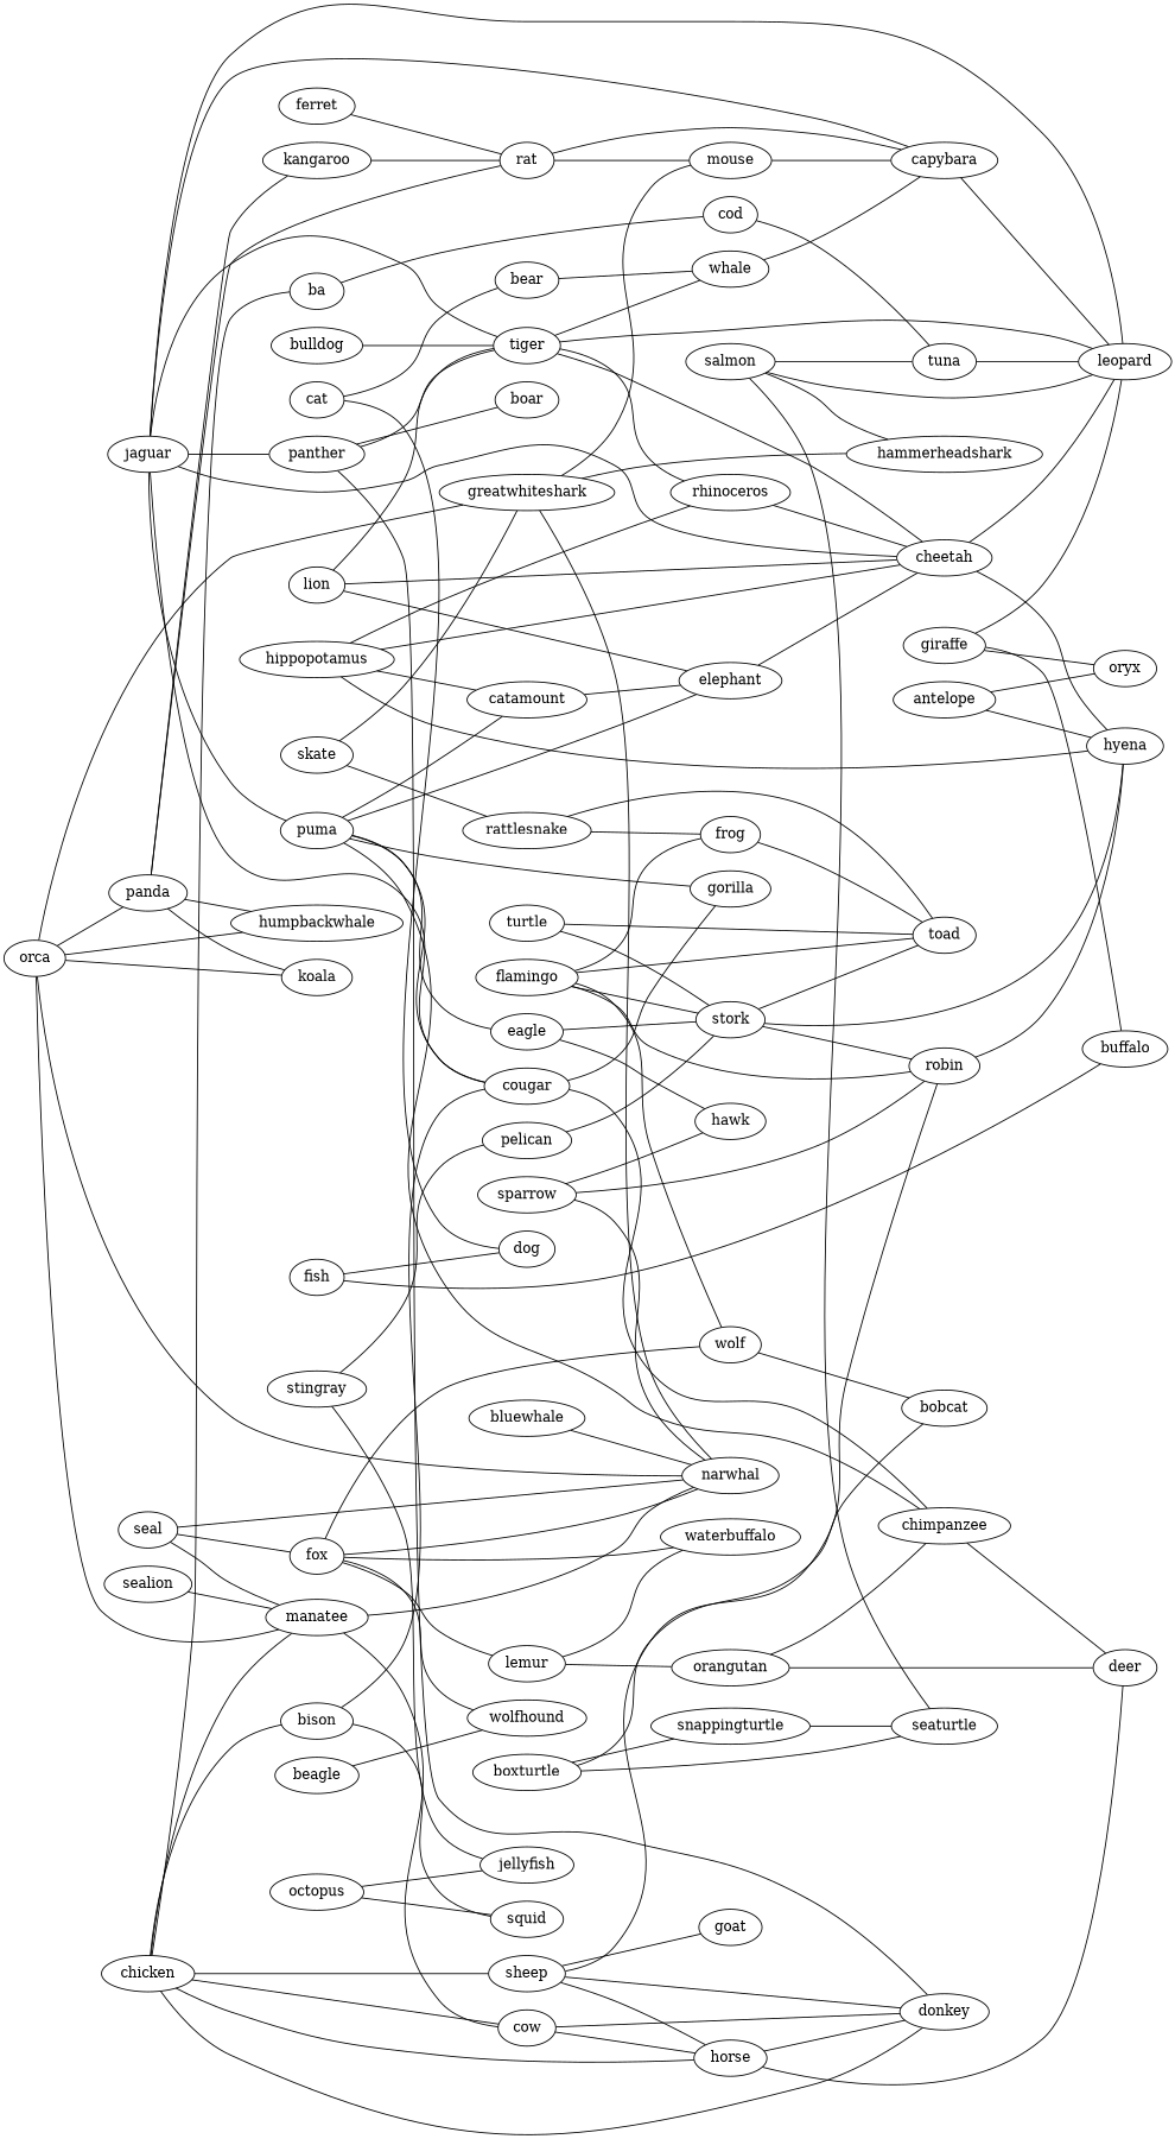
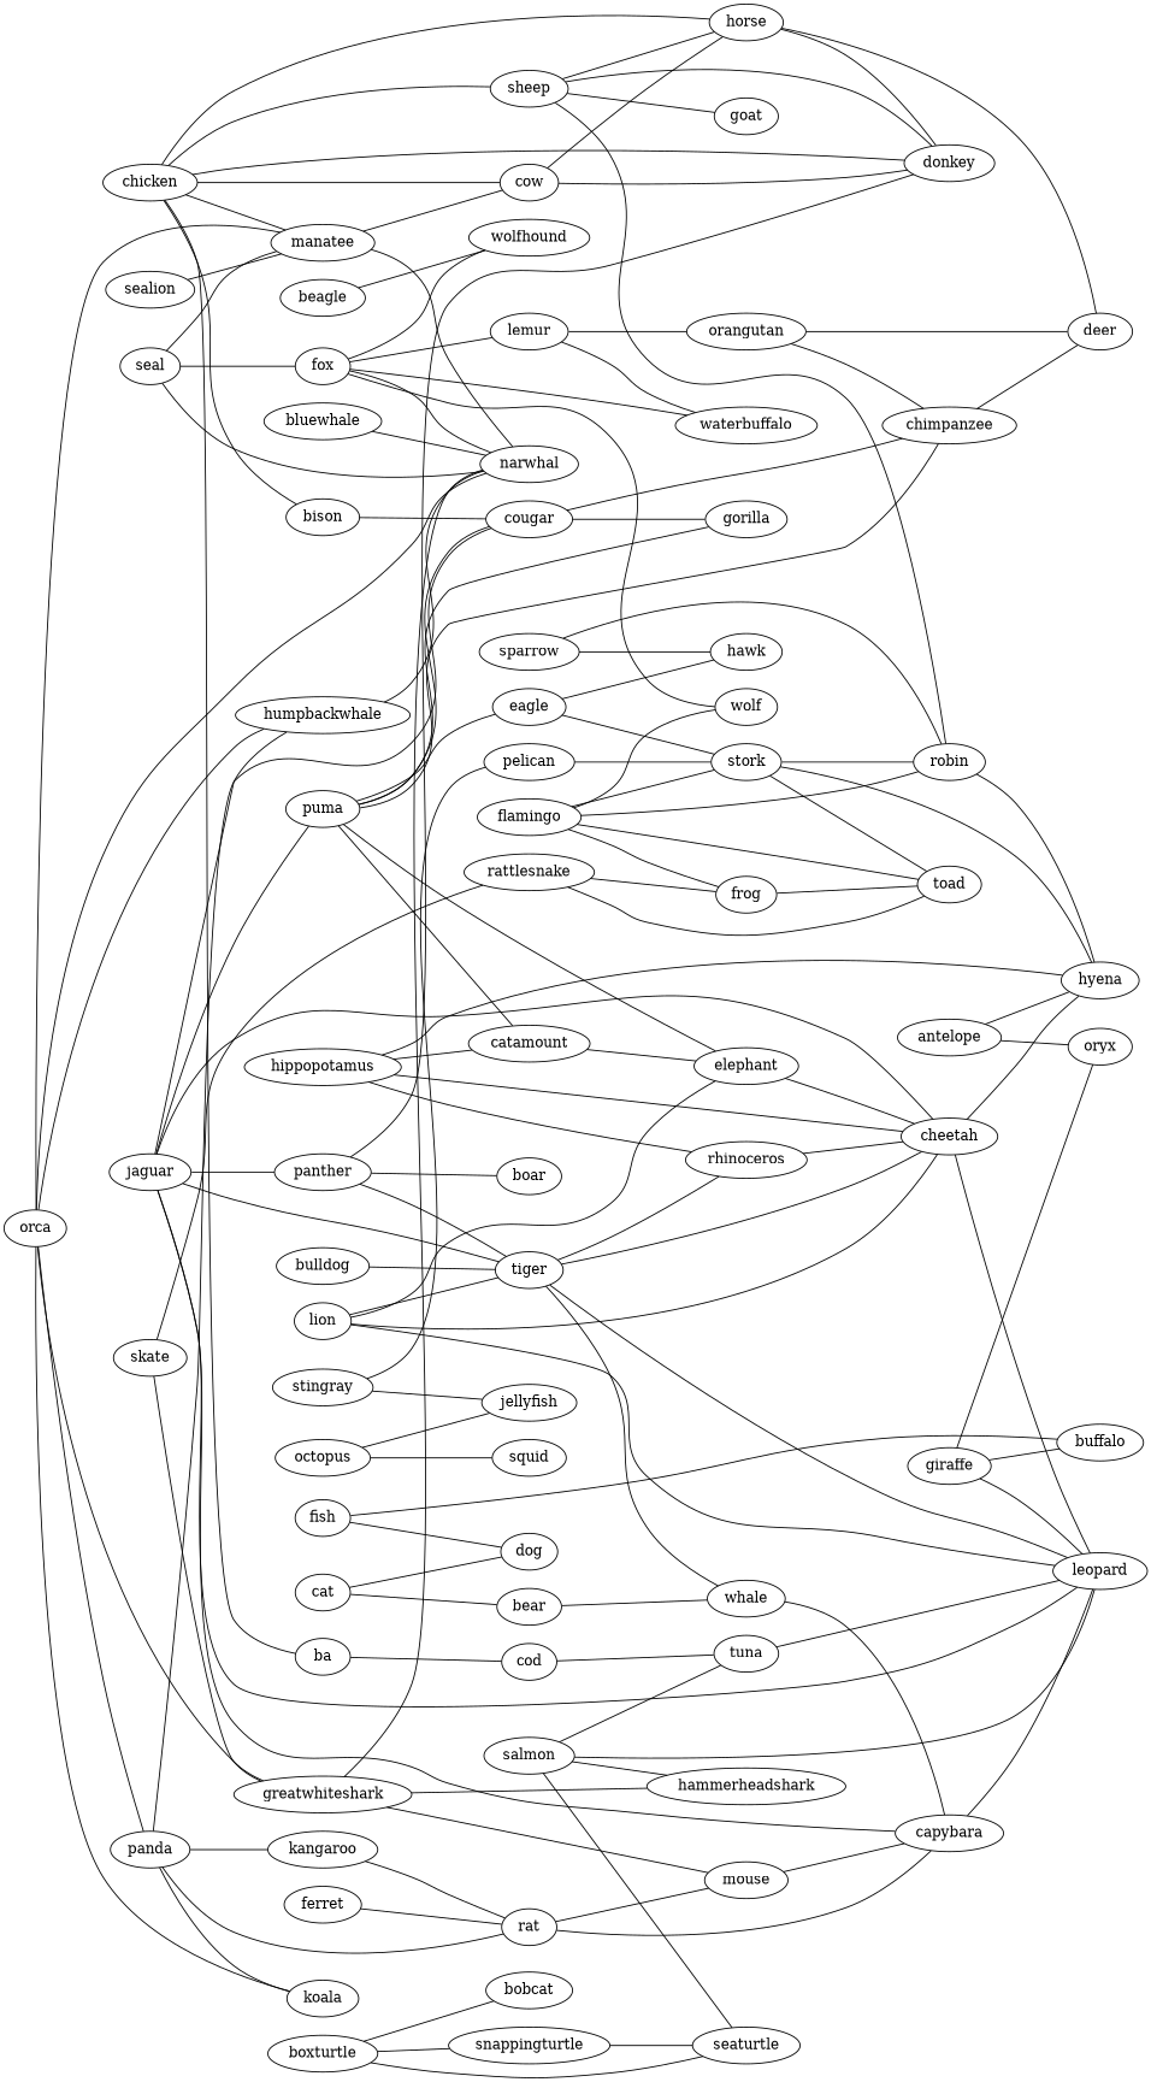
  strict graph {
    rankdir=LR
    edge [weight=1]
    antelope
    oryx
    hyena
    sparrow
    robin
    hawk
    skate
    rattlesnake
    greatwhiteshark
    frog
    toad
    narwhal
    hammerheadshark
    mouse
    chicken
    bison
    ba
    manatee
    cow
    sheep
    horse
    donkey
    cougar
    squid
    cod
    goat
    deer
    ferret
    rat
    capybara
    giraffe
    leopard
    buffalo
    flamingo
    wolf
    stork
    bobcat
    jaguar
    puma
    panther
    tiger
    cheetah
    elephant
    catamount
    chimpanzee
    gorilla
    eagle
    boar
    rhinoceros
    whale
    orca
    panda
    humpbackwhale
    koala
    kangaroo
-   turtle
    fish
    dog
    lion
    seal
    fox
    lemur
    waterbuffalo
    wolfhound
    sealion
    hippopotamus
    orangutan
    bluewhale
    boxturtle
    snappingturtle
    seaturtle
    stingray
    pelican
    jellyfish
    tuna
    salmon
    octopus
    beagle
    bulldog
    cat
    bear
    antelope -- oryx
    antelope -- hyena
    sparrow -- robin
    sparrow -- hawk
    robin -- hyena
    skate -- rattlesnake
    skate -- greatwhiteshark
    rattlesnake -- frog
    rattlesnake -- toad
    greatwhiteshark -- narwhal
    greatwhiteshark -- hammerheadshark
    greatwhiteshark -- mouse
    frog -- toad
    mouse -- capybara
    chicken -- bison
    chicken -- ba
    chicken -- manatee
    chicken -- cow
    chicken -- sheep
    chicken -- horse
    chicken -- donkey
    bison -- cougar
-   bison -- squid
    ba -- cod
    manatee -- narwhal
    manatee -- cow
    cow -- horse
    cow -- donkey
    sheep -- robin
    sheep -- horse
    sheep -- donkey
    sheep -- goat
    horse -- donkey
    horse -- deer
    cougar -- chimpanzee
    cougar -- gorilla
    cod -- tuna
    ferret -- rat
    rat -- mouse
    rat -- capybara
    capybara -- leopard
    giraffe -- oryx
    giraffe -- leopard
    giraffe -- buffalo
    flamingo -- robin
    flamingo -- frog
    flamingo -- toad
    flamingo -- wolf
    flamingo -- stork
-   wolf -- bobcat
    stork -- hyena
    stork -- robin
    stork -- toad
    jaguar -- cougar
    jaguar -- capybara
    jaguar -- leopard
    jaguar -- puma
    jaguar -- panther
    jaguar -- tiger
    jaguar -- cheetah
    puma -- cougar
    puma -- elephant
    puma -- catamount
    puma -- chimpanzee
    puma -- gorilla
    puma -- eagle
    panther -- donkey
    panther -- tiger
    panther -- boar
    tiger -- leopard
    tiger -- cheetah
    tiger -- rhinoceros
    tiger -- whale
    cheetah -- hyena
    cheetah -- leopard
    elephant -- cheetah
    catamount -- elephant
    chimpanzee -- deer
    eagle -- hawk
    eagle -- stork
    rhinoceros -- cheetah
    whale -- capybara
    orca -- greatwhiteshark
    orca -- narwhal
    orca -- manatee
    orca -- panda
    orca -- humpbackwhale
    orca -- koala
    panda -- rat
    panda -- humpbackwhale
    panda -- koala
    panda -- kangaroo
-   sparrow -- narwhal
+   humpbackwhale -- narwhal
    kangaroo -- rat
-   turtle -- toad
-   turtle -- stork
    fish -- buffalo
    fish -- dog
+   lion -- leopard
    lion -- tiger
    lion -- cheetah
    lion -- elephant
    seal -- narwhal
    seal -- manatee
    seal -- fox
    fox -- narwhal
    fox -- wolf
    fox -- lemur
    fox -- waterbuffalo
    fox -- wolfhound
    lemur -- waterbuffalo
    lemur -- orangutan
    sealion -- manatee
    hippopotamus -- hyena
    hippopotamus -- cheetah
    hippopotamus -- catamount
    hippopotamus -- rhinoceros
    orangutan -- deer
    orangutan -- chimpanzee
    bluewhale -- narwhal
    boxturtle -- bobcat
    boxturtle -- snappingturtle
    boxturtle -- seaturtle
    snappingturtle -- seaturtle
    stingray -- pelican
    stingray -- jellyfish
    pelican -- stork
    tuna -- leopard
    salmon -- hammerheadshark
    salmon -- leopard
    salmon -- seaturtle
    salmon -- tuna
    octopus -- squid
    octopus -- jellyfish
    beagle -- wolfhound
    bulldog -- tiger
    cat -- dog
    cat -- bear
    bear -- whale
  }
